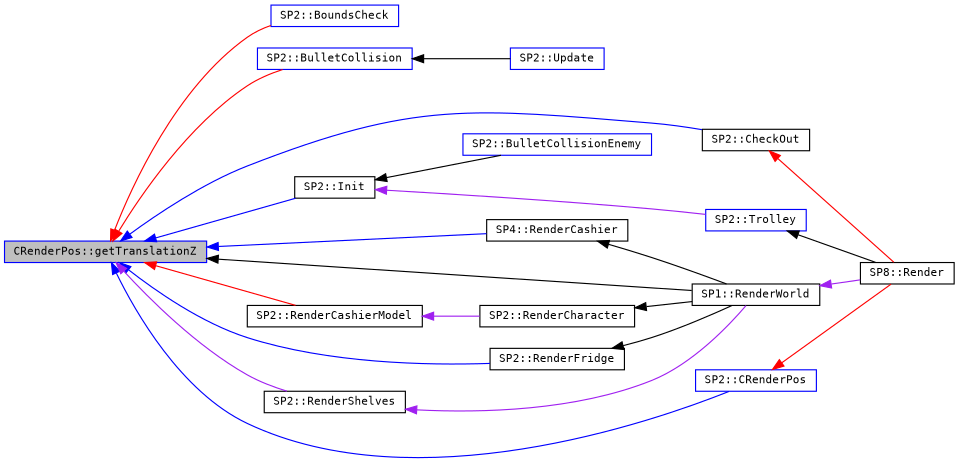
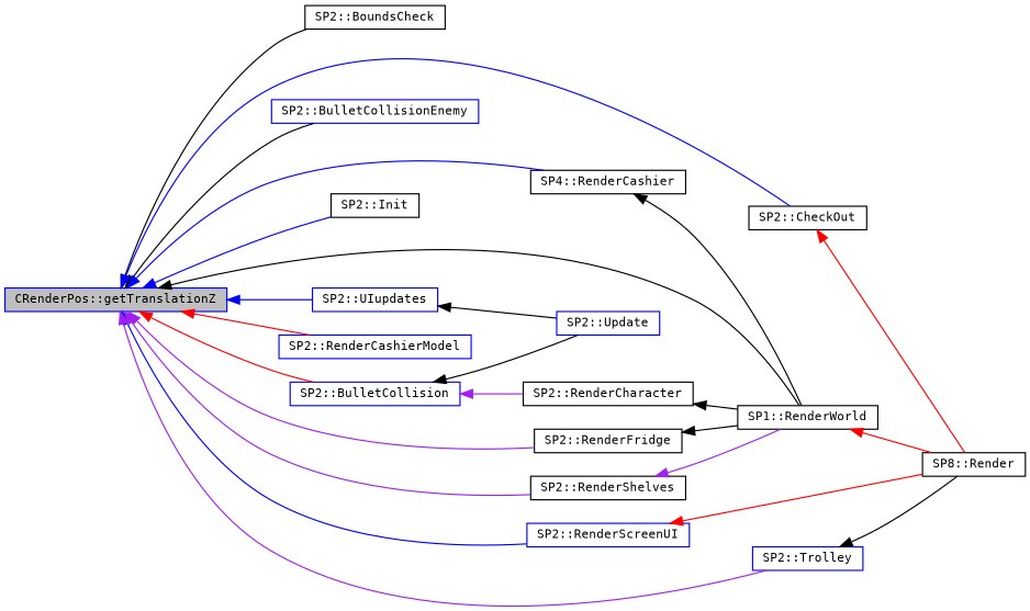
  digraph {
    fontname="DejaVu Sans Mono"
    rankdir=LR
    node [color=blue fontname="DejaVu Sans Mono" fontsize=10 shape=record]
    edge [color=black dir=back fontname="DejaVu Sans Mono" fontsize=10 labelfontname=Helvetica labelfontsize=10 style=solid]
    n1 [fillcolor=grey75 fontcolor=black height=0.2 label="CRenderPos::getTranslationZ" style=filled width=0.4]
-   n2 [height=0.2 label="SP2::BoundsCheck" width=0.4]
+   n2 [color=black height=0.2 label="SP2::BoundsCheck" width=0.4]
    n3 [height=0.2 label="SP2::BulletCollision" width=0.4]
    n4 [height=0.2 label="SP2::BulletCollisionEnemy" width=0.4]
    n5 [color=black height=0.2 label="SP2::CheckOut" width=0.4]
    n6 [color=black height=0.2 label="SP2::Init" width=0.4]
    n7 [color=black height=0.2 label="SP4::RenderCashier" width=0.4]
    n8 [color=black height=0.2 label="SP1::RenderWorld" width=0.4]
-   n9 [color=black height=0.2 label="SP2::RenderCashierModel" width=0.4]
+   n9 [height=0.2 label="SP2::RenderCashierModel" width=0.4]
    n10 [color=black height=0.2 label="SP2::RenderFridge" width=0.4]
-   n11 [height=0.2 label="SP2::CRenderPos" width=0.4]
+   n11 [height=0.2 label="SP2::RenderScreenUI" width=0.4]
    n12 [color=black height=0.2 label="SP2::RenderShelves" width=0.4]
    n13 [height=0.2 label="SP2::Trolley" width=0.4]
+   n14 [height=0.2 label="SP2::UIupdates" width=0.4]
    n15 [height=0.2 label="SP2::Update" width=0.4]
    n16 [color=black height=0.2 label="SP8::Render" width=0.4]
    n17 [color=black height=0.2 label="SP2::RenderCharacter" width=0.4]
-   n1 -> n2 [color=red]
+   n1 -> n2
    n1 -> n3 [color=red]
-   n6 -> n4
+   n1 -> n4
    n1 -> n5 [color=blue]
    n1 -> n6 [color=blue]
    n1 -> n7 [color=blue]
    n1 -> n8
    n1 -> n9 [color=red]
-   n1 -> n10 [color=blue]
+   n1 -> n10 [color=purple]
    n1 -> n11 [color=blue]
    n1 -> n12 [color=purple]
-   n6 -> n13 [color=purple]
+   n1 -> n13 [color=purple]
+   n1 -> n14 [color=blue]
    n3 -> n15
    n5 -> n16 [color=red]
    n7 -> n8
-   n8 -> n16 [color=purple]
-   n9 -> n17 [color=purple]
+   n8 -> n16 [color=red]
+   n3 -> n17 [color=purple]
    n10 -> n8
    n11 -> n16 [color=red]
    n12 -> n8 [color=purple]
    n13 -> n16
+   n14 -> n15
    n17 -> n8
  }
